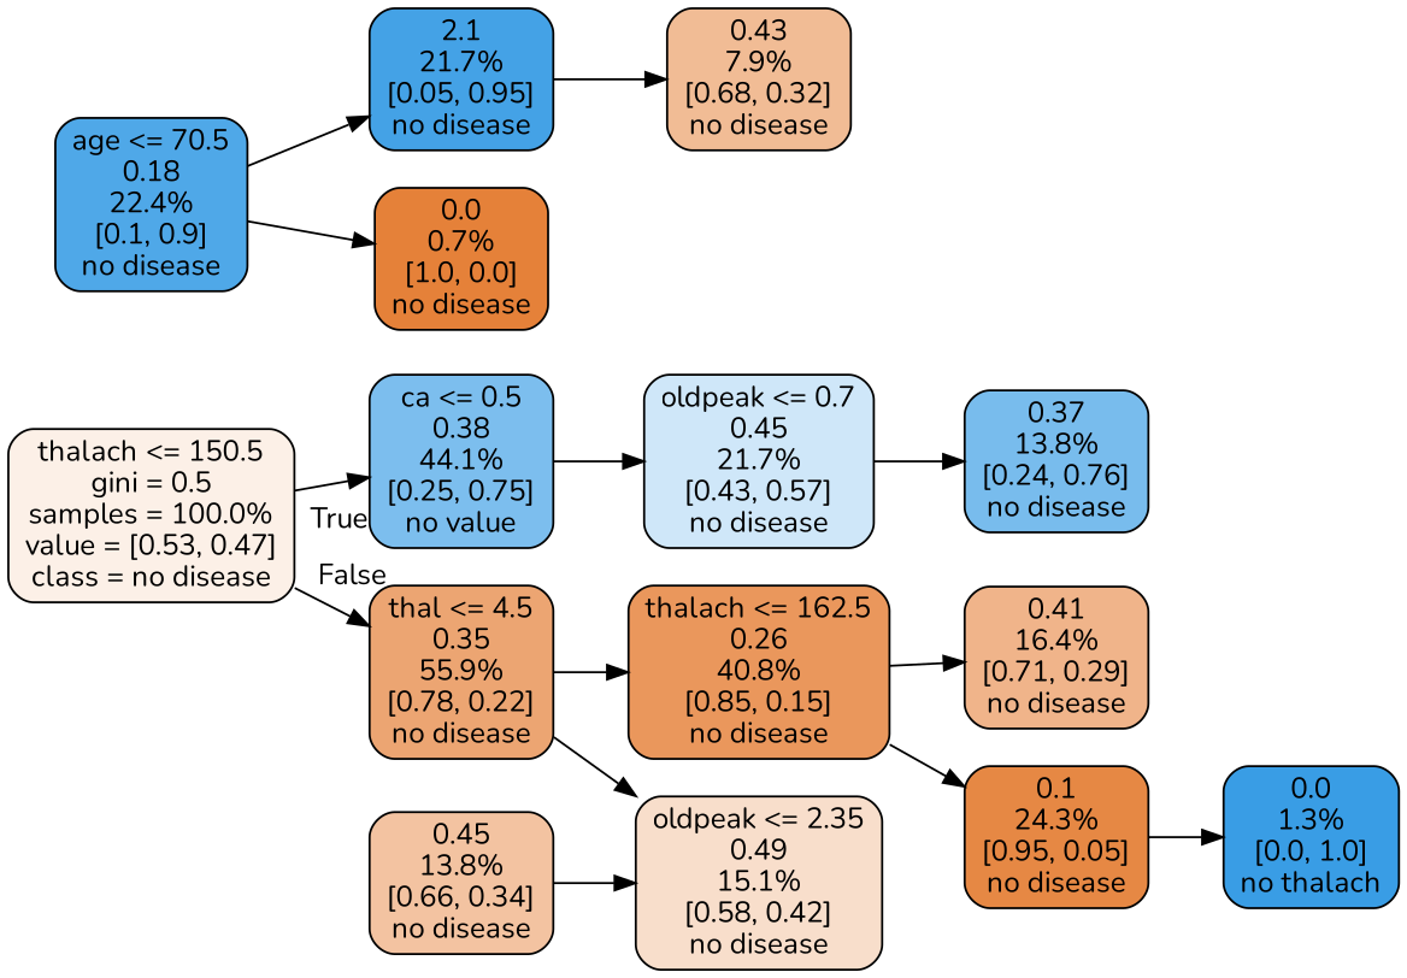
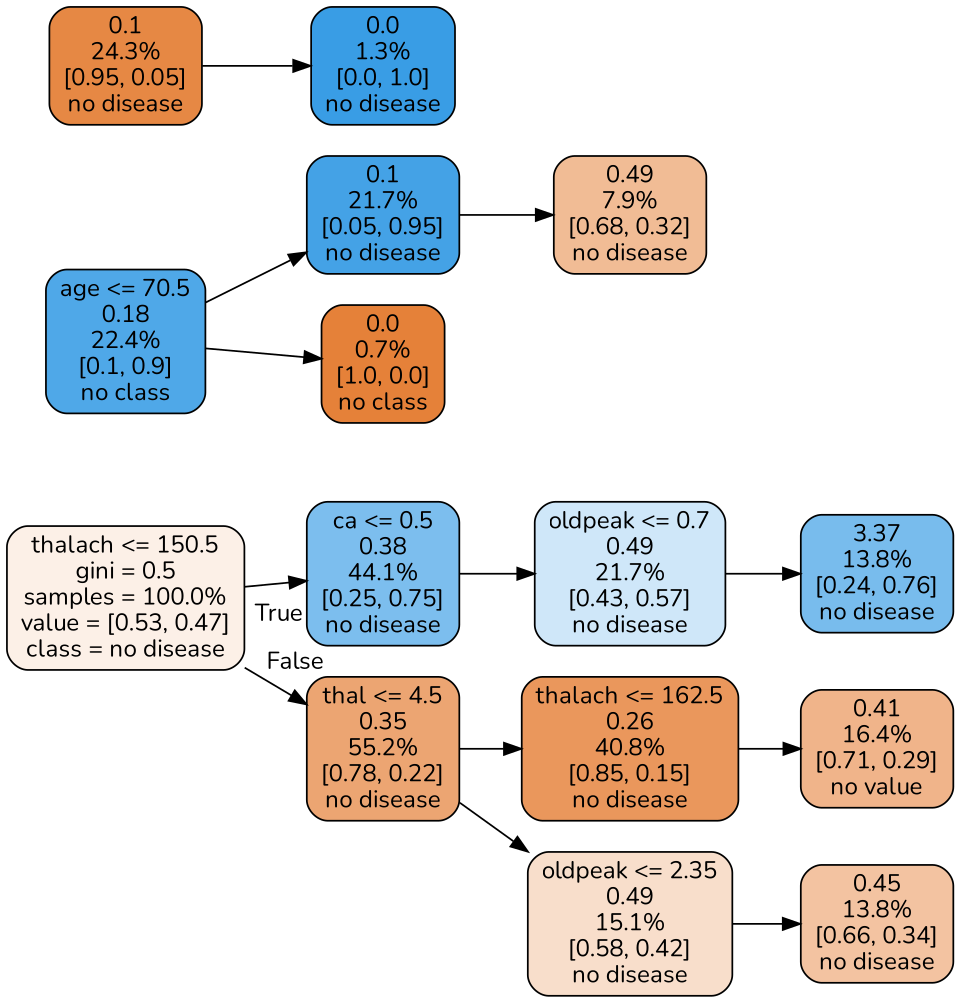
  digraph {
    fontname=Nunito
    rankdir=LR
    node [color=black fontname=Nunito shape=box style="filled, rounded"]
    edge [fontname=Nunito]
    n1 [fillcolor="#fcf0e7" label="thalach <= 150.5\ngini = 0.5\nsamples = 100.0%\nvalue = [0.53, 0.47]\nclass = no disease"]
-   n2 [fillcolor="#7cbeee" label="ca <= 0.5\n0.38\n44.1%\n[0.25, 0.75]\nno value"]
-   n3 [fillcolor="#eca572" label="thal <= 4.5\n0.35\n55.9%\n[0.78, 0.22]\nno disease"]
-   n4 [fillcolor="#cfe7f9" label="oldpeak <= 0.7\n0.45\n21.7%\n[0.43, 0.57]\nno disease"]
+   n2 [fillcolor="#7cbeee" label="ca <= 0.5\n0.38\n44.1%\n[0.25, 0.75]\nno disease"]
+   n3 [fillcolor="#eca572" label="thal <= 4.5\n0.35\n55.2%\n[0.78, 0.22]\nno disease"]
+   n4 [fillcolor="#cfe7f9" label="oldpeak <= 0.7\n0.49\n21.7%\n[0.43, 0.57]\nno disease"]
    n5 [fillcolor="#ea975c" label="thalach <= 162.5\n0.26\n40.8%\n[0.85, 0.15]\nno disease"]
    n6 [fillcolor="#f8decb" label="oldpeak <= 2.35\n0.49\n15.1%\n[0.58, 0.42]\nno disease"]
-   n7 [fillcolor="#78bced" label="0.37\n13.8%\n[0.24, 0.76]\nno disease"]
-   n8 [fillcolor="#4fa8e8" label="age <= 70.5\n0.18\n22.4%\n[0.1, 0.9]\nno disease"]
-   n9 [fillcolor="#44a2e6" label="2.1\n21.7%\n[0.05, 0.95]\nno disease"]
-   n10 [fillcolor="#e58139" label="0.0\n0.7%\n[1.0, 0.0]\nno disease"]
-   n11 [fillcolor="#f1bc95" label="0.43\n7.9%\n[0.68, 0.32]\nno disease"]
-   n12 [fillcolor="#f0b48a" label="0.41\n16.4%\n[0.71, 0.29]\nno disease"]
+   n7 [fillcolor="#78bced" label="3.37\n13.8%\n[0.24, 0.76]\nno disease"]
+   n8 [fillcolor="#4fa8e8" label="age <= 70.5\n0.18\n22.4%\n[0.1, 0.9]\nno class"]
+   n9 [fillcolor="#44a2e6" label="0.1\n21.7%\n[0.05, 0.95]\nno disease"]
+   n10 [fillcolor="#e58139" label="0.0\n0.7%\n[1.0, 0.0]\nno class"]
+   n11 [fillcolor="#f1bc95" label="0.49\n7.9%\n[0.68, 0.32]\nno disease"]
+   n12 [fillcolor="#f0b48a" label="0.41\n16.4%\n[0.71, 0.29]\nno value"]
    n13 [fillcolor="#e68844" label="0.1\n24.3%\n[0.95, 0.05]\nno disease"]
    n14 [fillcolor="#f3c3a1" label="0.45\n13.8%\n[0.66, 0.34]\nno disease"]
-   n15 [fillcolor="#399de5" label="0.0\n1.3%\n[0.0, 1.0]\nno thalach"]
+   n15 [fillcolor="#399de5" label="0.0\n1.3%\n[0.0, 1.0]\nno disease"]
    n1 -> n2 [headlabel=True labelangle=45 labeldistance=2.5]
    n1 -> n3 [headlabel=False labelangle=-45 labeldistance=2.5]
    n2 -> n4
    n3 -> n5
    n3 -> n6
    n4 -> n7
    n5 -> n12
-   n5 -> n13
-   n14 -> n6
+   n6 -> n14
    n8 -> n9
    n8 -> n10
    n9 -> n11
    n13 -> n15
  }
